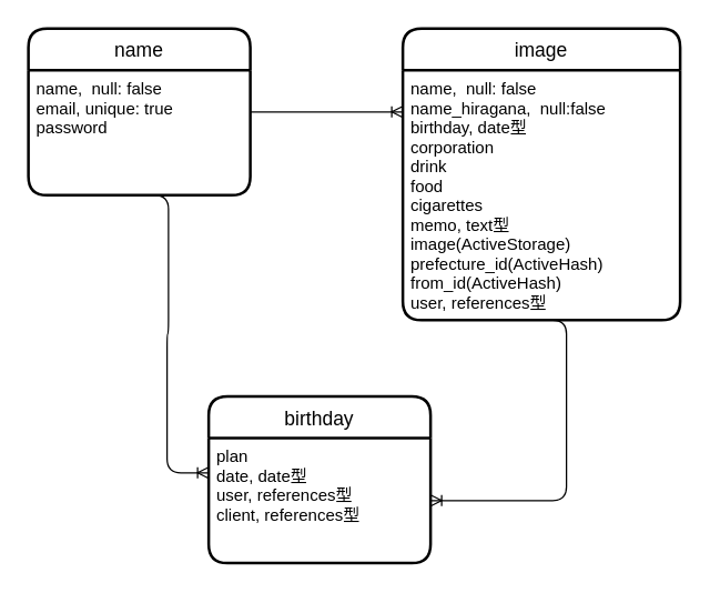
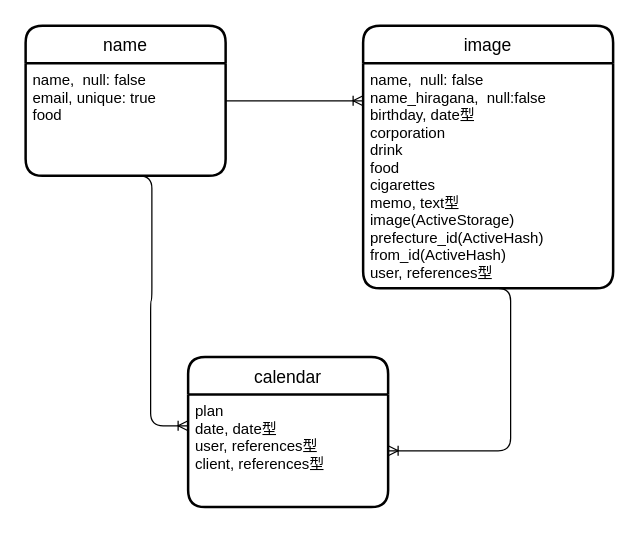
  <mxCell id="0" />
  <mxCell id="1" parent="0" />
  <mxCell id="2" value="name" style="swimlane;childLayout=stackLayout;horizontal=1;startSize=30;horizontalStack=0;rounded=1;fontSize=14;fontStyle=0;strokeWidth=2;resizeParent=0;resizeLast=1;shadow=0;dashed=0;align=center;" parent="1" vertex="1"><mxGeometry x="20" y="20" width="160" height="120" as="geometry" /></mxCell>
- <mxCell id="3" value="name,  null: false&#10;email, unique: true&#10;password" style="align=left;strokeColor=none;fillColor=none;spacingLeft=4;fontSize=12;verticalAlign=top;resizable=0;rotatable=0;part=1;" parent="2" vertex="1"><mxGeometry y="30" width="160" height="90" as="geometry" /></mxCell>
+ <mxCell id="3" value="name,  null: false&#10;email, unique: true&#10;food" style="align=left;strokeColor=none;fillColor=none;spacingLeft=4;fontSize=12;verticalAlign=top;resizable=0;rotatable=0;part=1;" parent="2" vertex="1"><mxGeometry y="30" width="160" height="90" as="geometry" /></mxCell>
  <mxCell id="4" value="image" style="swimlane;childLayout=stackLayout;horizontal=1;startSize=30;horizontalStack=0;rounded=1;fontSize=14;fontStyle=0;strokeWidth=2;resizeParent=0;resizeLast=1;shadow=0;dashed=0;align=center;" parent="1" vertex="1"><mxGeometry x="290" y="20" width="200" height="210" as="geometry" /></mxCell>
  <mxCell id="5" value="name,  null: false&#10;name_hiragana,  null:false&#10;birthday, date型&#10;corporation&#10;drink&#10;food&#10;cigarettes&#10;memo, text型&#10;image(ActiveStorage)&#10;prefecture_id(ActiveHash)&#10;from_id(ActiveHash)&#10;user, references型" style="align=left;strokeColor=none;fillColor=none;spacingLeft=4;fontSize=12;verticalAlign=top;resizable=0;rotatable=0;part=1;" parent="4" vertex="1"><mxGeometry y="30" width="200" height="180" as="geometry" /></mxCell>
  <mxCell id="6" value="" style="edgeStyle=entityRelationEdgeStyle;fontSize=12;html=1;endArrow=ERoneToMany;" edge="1" parent="1"><mxGeometry width="100" height="100" relative="1" as="geometry"><mxPoint x="180" y="80" as="sourcePoint" /><mxPoint x="290" y="80" as="targetPoint" /></mxGeometry></mxCell>
- <mxCell id="7" value="birthday" style="swimlane;childLayout=stackLayout;horizontal=1;startSize=30;horizontalStack=0;rounded=1;fontSize=14;fontStyle=0;strokeWidth=2;resizeParent=0;resizeLast=1;shadow=0;dashed=0;align=center;" vertex="1" parent="1"><mxGeometry x="150" y="285" width="160" height="120" as="geometry" /></mxCell>
+ <mxCell id="7" value="calendar" style="swimlane;childLayout=stackLayout;horizontal=1;startSize=30;horizontalStack=0;rounded=1;fontSize=14;fontStyle=0;strokeWidth=2;resizeParent=0;resizeLast=1;shadow=0;dashed=0;align=center;" vertex="1" parent="1"><mxGeometry x="150" y="285" width="160" height="120" as="geometry" /></mxCell>
  <mxCell id="8" value="plan&#10;date, date型&#10;user, references型&#10;client, references型" style="align=left;strokeColor=none;fillColor=none;spacingLeft=4;fontSize=12;verticalAlign=top;resizable=0;rotatable=0;part=1;" vertex="1" parent="7"><mxGeometry y="30" width="160" height="90" as="geometry" /></mxCell>
  <mxCell id="9" value="" style="edgeStyle=entityRelationEdgeStyle;fontSize=12;html=1;endArrow=ERoneToMany;" edge="1" parent="1"><mxGeometry width="100" height="100" relative="1" as="geometry"><mxPoint x="91" y="140" as="sourcePoint" /><mxPoint x="150" y="340" as="targetPoint" /></mxGeometry></mxCell>
  <mxCell id="10" value="" style="edgeStyle=entityRelationEdgeStyle;fontSize=12;html=1;endArrow=ERoneToMany;" edge="1" parent="1" target="8"><mxGeometry width="100" height="100" relative="1" as="geometry"><mxPoint x="378" y="230" as="sourcePoint" /><mxPoint x="520" y="170" as="targetPoint" /></mxGeometry></mxCell>
